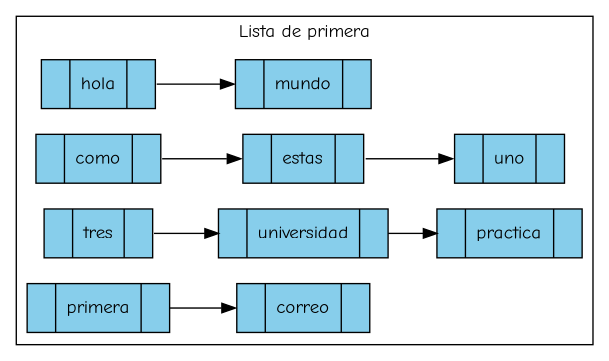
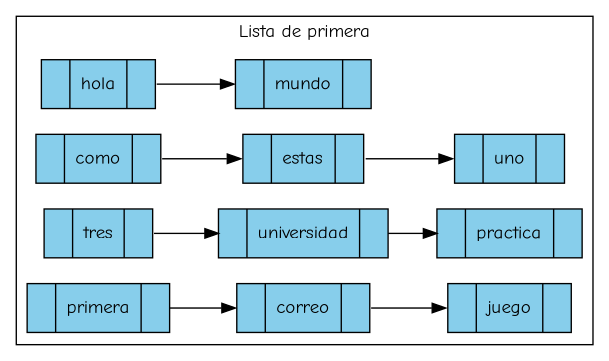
  digraph {
    fontname="Comic Neue"
    rankdir=LR
    node [color=black fillcolor=skyblue fontname="Comic Neue" shape=record style=filled]
    edge [fontname="Comic Neue" headport=e tailport=p]
    n1 [label="{ <e> | hola| <p> }"]
    n2 [label="{ <e> |  mundo| <p> }"]
    n3 [label="{ <e> |  como| <p> }"]
    n4 [label="{ <e> |  estas| <p> }"]
    n5 [label="{ <e> |  uno| <p> }"]
    n6 [label="{ <e> |  tres| <p> }"]
    n7 [label="{ <e> |  universidad| <p> }"]
    n8 [label="{ <e> |  practica| <p> }"]
    n9 [label="{ <e> |  primera| <p> }"]
    n10 [label="{ <e> |  correo| <p> }"]
+   n11 [label="{ <e> |  juego| <p> }"]
    subgraph cluster_1 {
      label="Lista de primera"
      n1
      n2
      n3
      n4
      n5
      n6
      n7
      n8
      n9
      n10
+     n11
    }
    n1 -> n2
    n3 -> n4
    n4 -> n5
    n6 -> n7
    n7 -> n8
    n9 -> n10
+   n10 -> n11
  }
